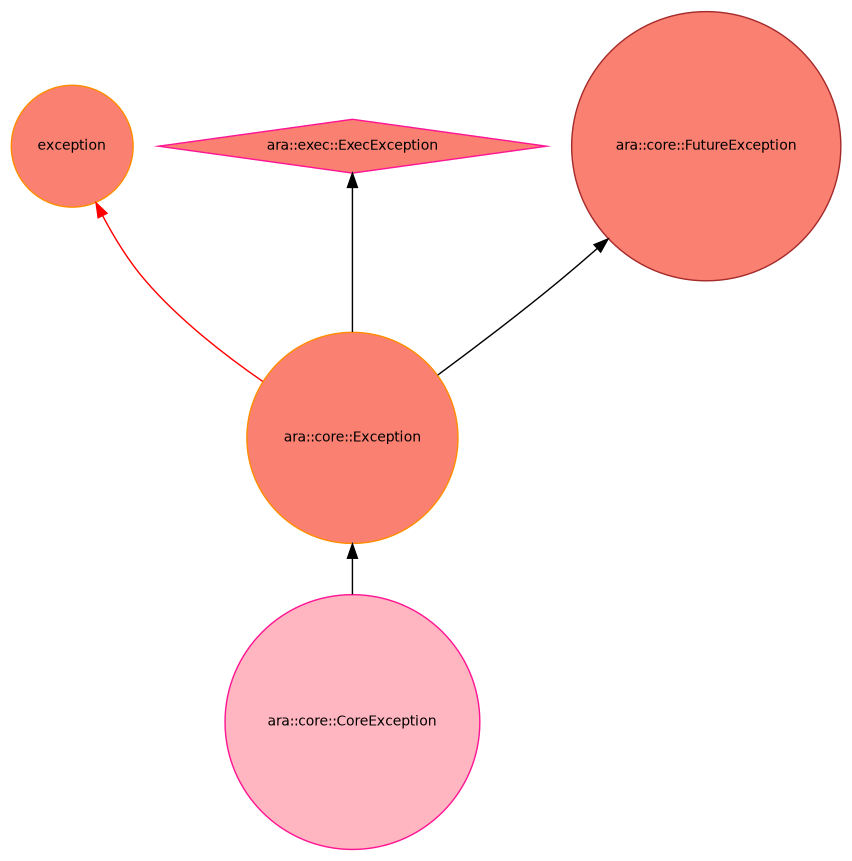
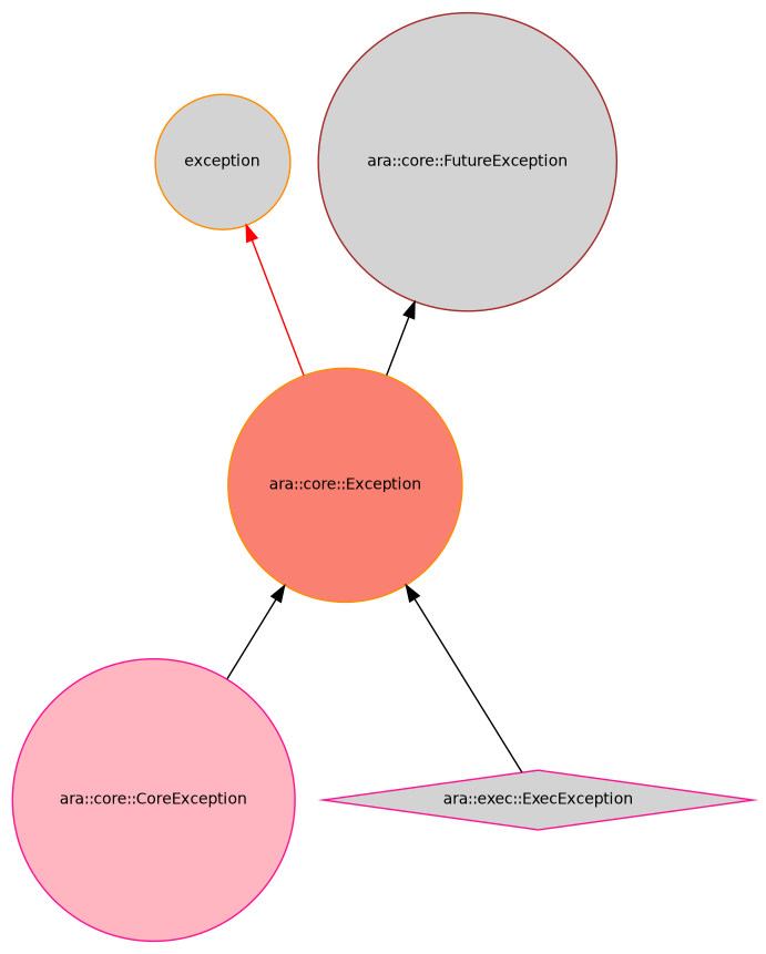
  digraph {
    rankdir=TB
    node [color=darkorange fillcolor=salmon fontname=Helvetica fontsize=10 shape=circle style=filled]
    edge [color=black dir=back fontname=Helvetica fontsize=10 labelfontname=Helvetica labelfontsize=10 style=solid]
-   n1 [height=0.2 label=exception width=0.4]
+   n1 [fillcolor=lightgrey height=0.2 label=exception width=0.4]
    n2 [height=0.2 label="ara::core::Exception" width=0.4]
    n3 [color=deeppink fillcolor=lightpink height=0.2 label="ara::core::CoreException" width=0.4]
-   n4 [color=deeppink height=0.2 label="ara::exec::ExecException" shape=diamond width=0.4]
-   n5 [color=brown height=0.2 label="ara::core::FutureException" width=0.4]
+   n4 [color=deeppink fillcolor=lightgrey height=0.2 label="ara::exec::ExecException" shape=diamond width=0.4]
+   n5 [color=brown fillcolor=lightgrey height=0.2 label="ara::core::FutureException" width=0.4]
    n1 -> n2 [color=red]
    n2 -> n3
-   n4 -> n2
+   n2 -> n4
    n5 -> n2
  }
